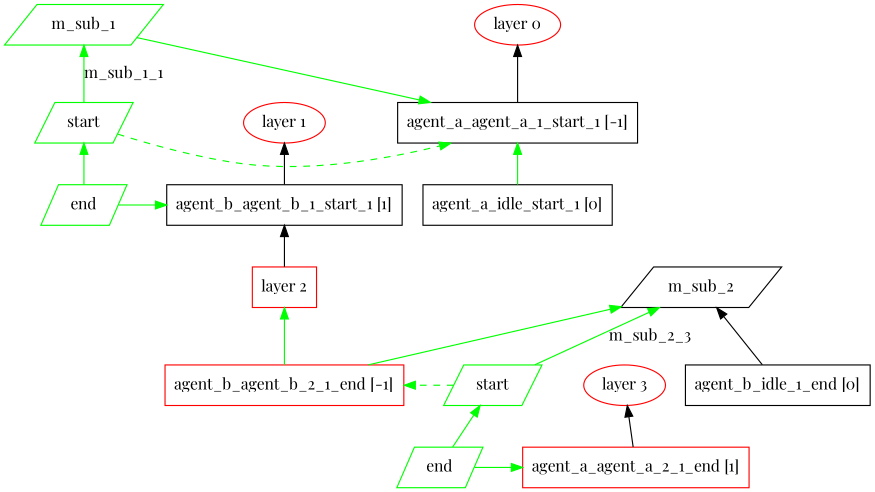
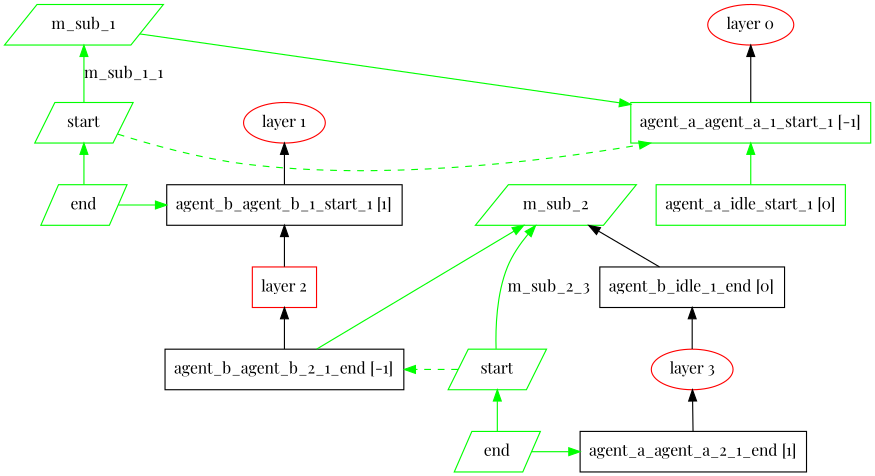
  digraph {
    fontname="Playfair Display"
    rankdir=BT
    node [fontname="Playfair Display" shape=rect]
    edge [fontname="Playfair Display" color="#00ff00"]
-   n1 [label="agent_a_agent_a_1_start_1 [-1]"]
+   n1 [label="agent_a_agent_a_1_start_1 [-1]" color="#00ff00"]
    n2 [color="#00ff00" label=start shape=parallelogram]
    n3 [label="agent_b_agent_b_1_start_1 [1]"]
    n4 [color="#00ff00" label=end shape=parallelogram]
-   n5 [label="agent_b_agent_b_2_1_end [-1]" color="#ff0000"]
+   n5 [label="agent_b_agent_b_2_1_end [-1]"]
    n6 [color="#00ff00" label=start shape=parallelogram]
-   n7 [label="agent_a_agent_a_2_1_end [1]" color="#ff0000"]
+   n7 [label="agent_a_agent_a_2_1_end [1]"]
    n8 [color="#00ff00" label=end shape=parallelogram]
    n9 [color="#ff0000" label="layer 0" shape=""]
    n10 [color="#00ff00" label=m_sub_1 shape=parallelogram]
    n11 [color="#ff0000" label="layer 1" shape=""]
    n12 [color="#ff0000" label="layer 2" shape=box]
-   n13 [color=black label=m_sub_2 shape=parallelogram]
+   n13 [color="#00ff00" label=m_sub_2 shape=parallelogram]
    n14 [color="#ff0000" label="layer 3" shape=""]
-   n15 [label="agent_a_idle_start_1 [0]"]
+   n15 [label="agent_a_idle_start_1 [0]" color="#00ff00"]
    n16 [label="agent_b_idle_1_end [0]"]
    subgraph sub_1 {
      rank=same
      n1
      n2
    }
    subgraph sub_2 {
      rank=same
      n3
      n4
    }
    subgraph sub_3 {
      rank=same
      n5
      n6
    }
    subgraph sub_4 {
      rank=same
      n7
      n8
    }
    n1 -> n9 [color=""]
    n2 -> n1 [constraint=false style=dashed]
    n2 -> n10 [label=m_sub_1_1]
    n3 -> n11 [color=""]
    n4 -> n2
    n4 -> n3 [constraint=false]
-   n5 -> n12
+   n5 -> n12 [color=""]
    n5 -> n13 [constraint=false]
    n6 -> n5 [constraint=false style=dashed]
    n6 -> n13 [label=m_sub_2_3]
    n7 -> n14 [color=""]
    n8 -> n6
    n8 -> n7 [constraint=false]
    n10 -> n1 [constraint=false]
    n12 -> n3 [color=""]
+   n14 -> n16 [color=""]
    n15 -> n1
    n16 -> n13 [color=""]
  }
